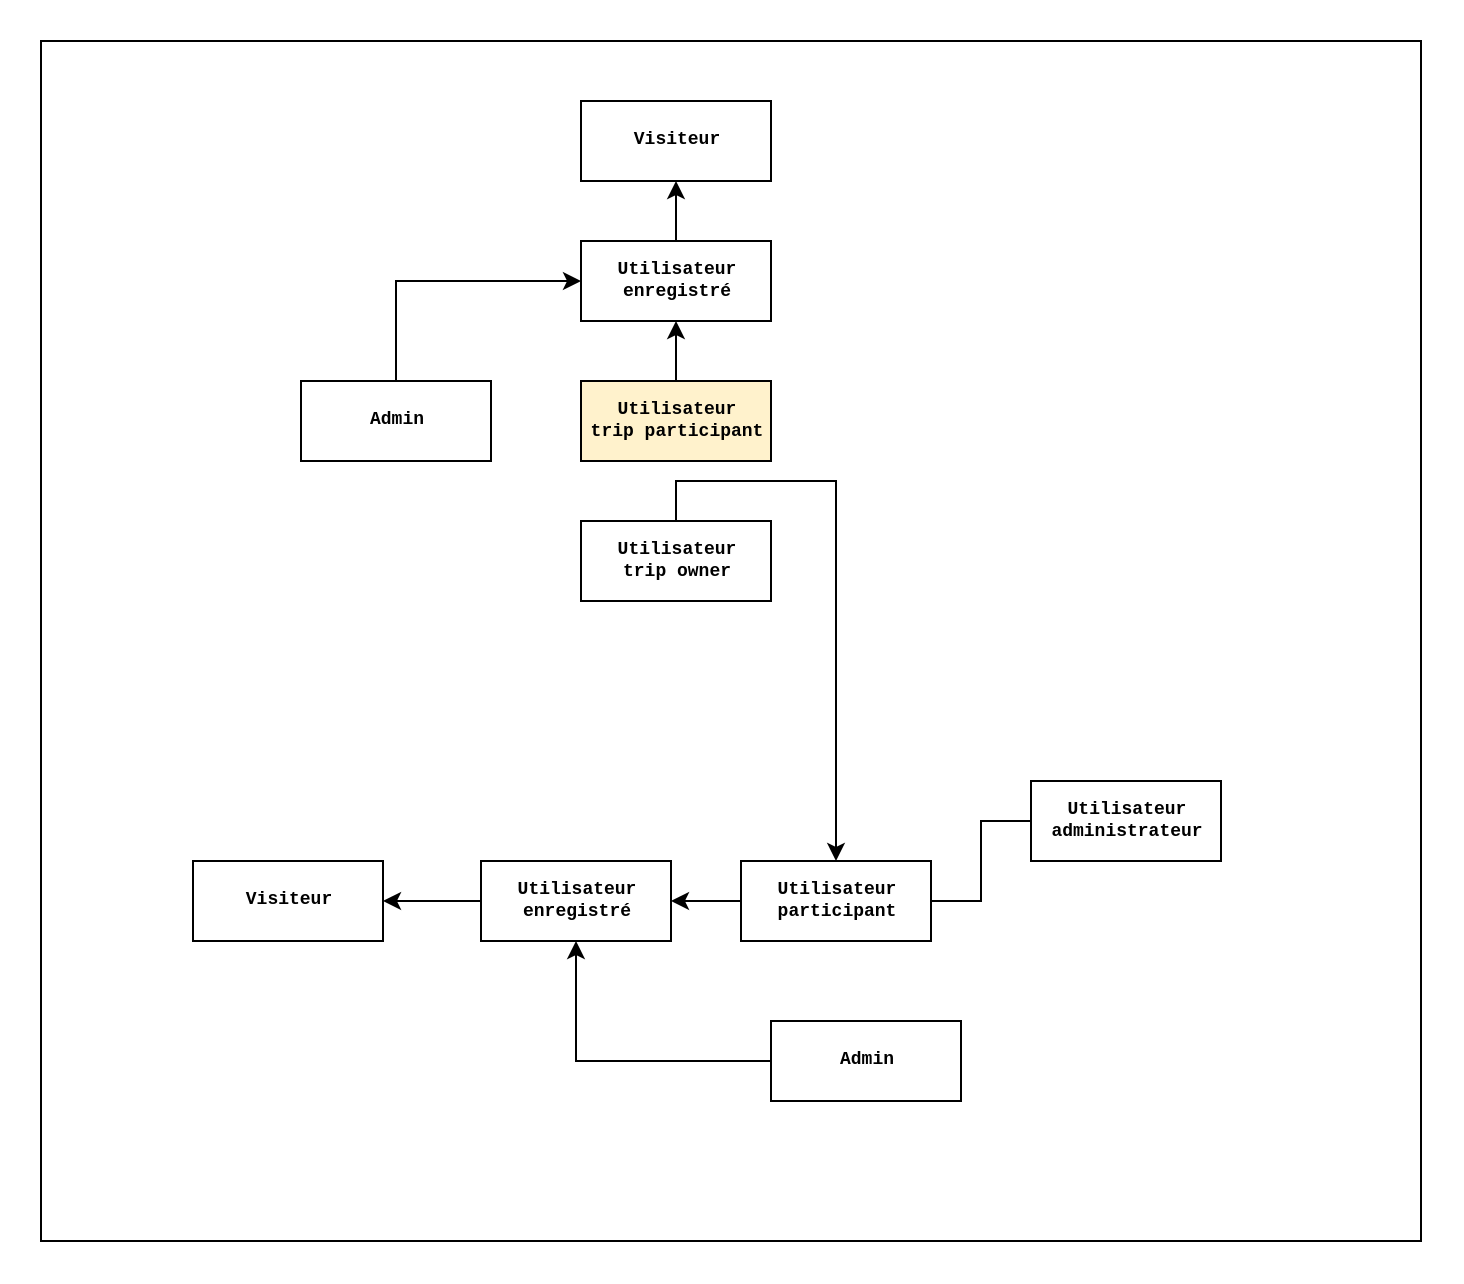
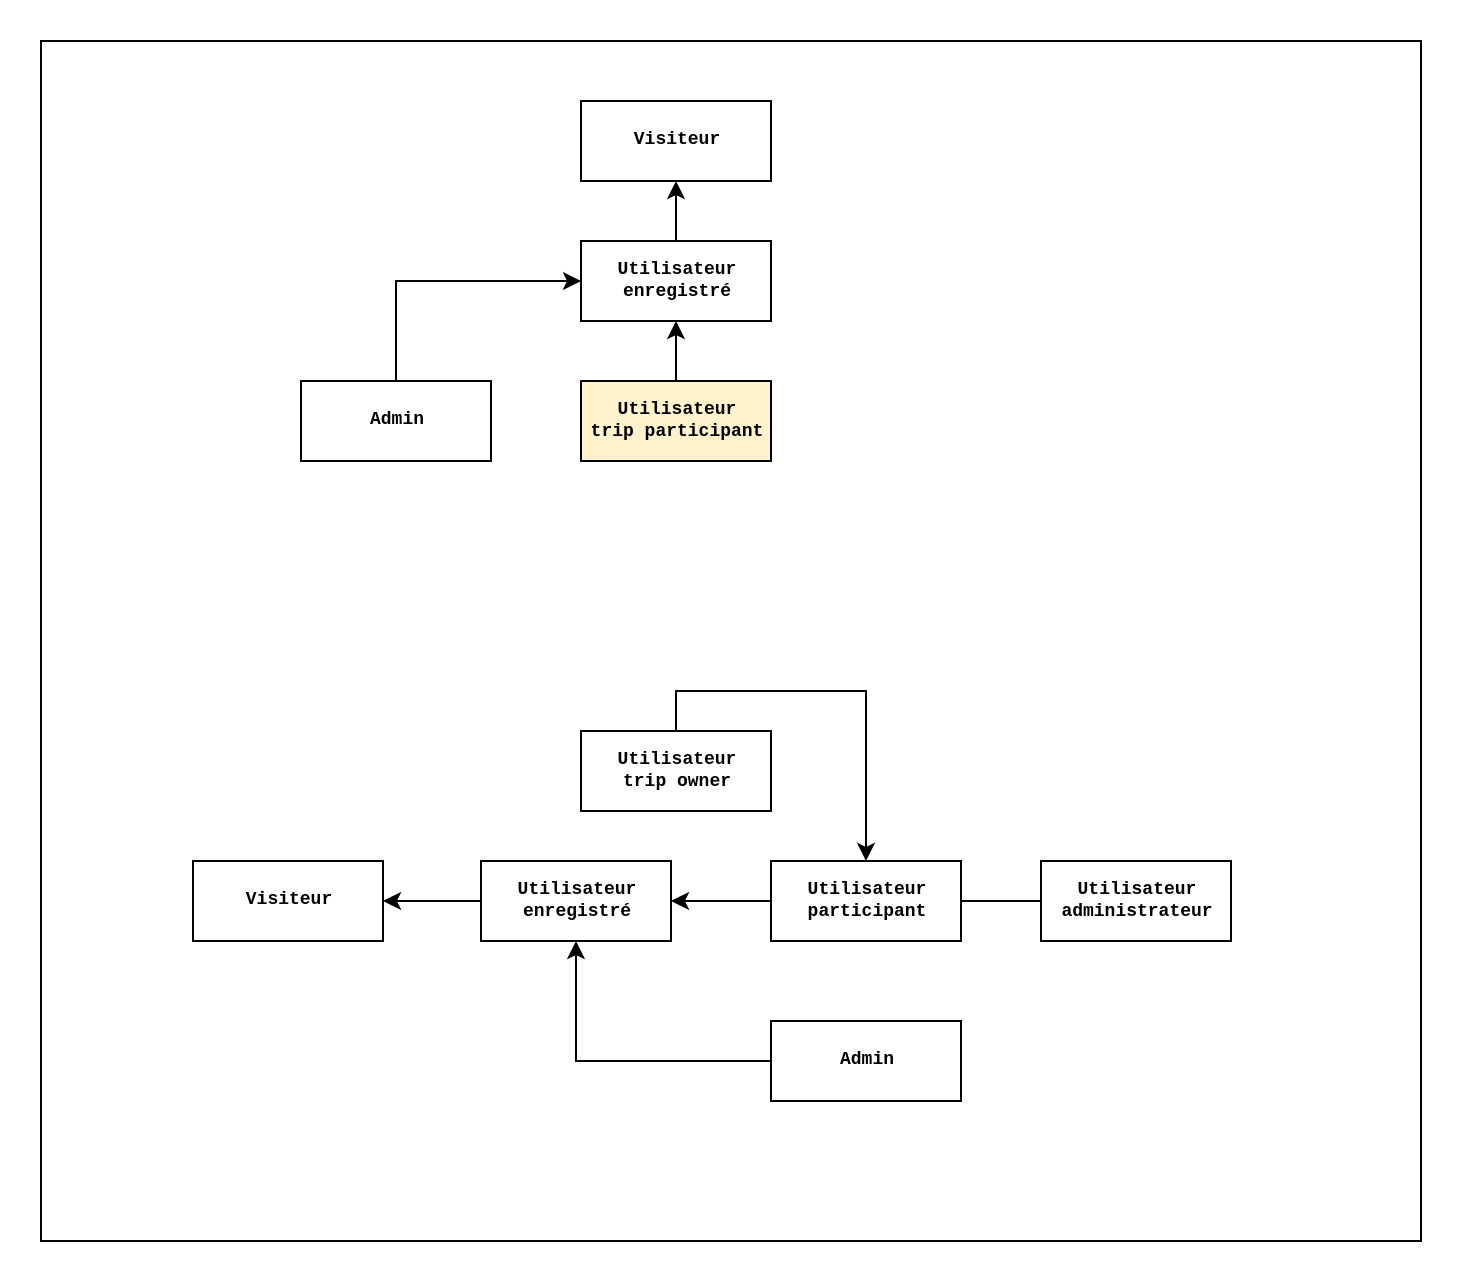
  <mxCell id="0" />
  <mxCell id="1" parent="0" />
  <mxCell id="2" value="" style="html=1;fontFamily=Courier New;fontSize=9;" parent="1" vertex="1"><mxGeometry x="20" y="20" width="690" height="600" as="geometry" /></mxCell>
  <mxCell id="3" value="Visiteur" style="html=1;fontSize=9;fontStyle=1;fontFamily=Courier New;" parent="1" vertex="1"><mxGeometry x="290" y="50" width="95" height="40" as="geometry" /></mxCell>
  <mxCell id="4" style="edgeStyle=orthogonalEdgeStyle;rounded=0;orthogonalLoop=1;jettySize=auto;html=1;exitX=0.5;exitY=0;exitDx=0;exitDy=0;entryX=0.5;entryY=1;entryDx=0;entryDy=0;fontFamily=Courier New;fontSize=9;" parent="1" source="5" target="3" edge="1"><mxGeometry relative="1" as="geometry" /></mxCell>
  <mxCell id="5" value="Utilisateur&lt;br&gt;enregistré" style="html=1;fontSize=9;fontStyle=1;fontFamily=Courier New;" parent="1" vertex="1"><mxGeometry x="290" y="120" width="95" height="40" as="geometry" /></mxCell>
  <mxCell id="6" style="edgeStyle=orthogonalEdgeStyle;rounded=0;orthogonalLoop=1;jettySize=auto;html=1;exitX=0.5;exitY=0;exitDx=0;exitDy=0;entryX=0.5;entryY=1;entryDx=0;entryDy=0;fontFamily=Courier New;fontSize=9;" parent="1" source="7" target="5" edge="1"><mxGeometry relative="1" as="geometry" /></mxCell>
  <mxCell id="7" value="Utilisateur &lt;br&gt;trip participant" style="html=1;fontSize=9;fontStyle=1;fontFamily=Courier New;fillColor=#fff2cc;" parent="1" vertex="1"><mxGeometry x="290" y="190" width="95" height="40" as="geometry" /></mxCell>
  <mxCell id="8" style="edgeStyle=orthogonalEdgeStyle;rounded=0;orthogonalLoop=1;jettySize=auto;html=1;exitX=0.5;exitY=0;exitDx=0;exitDy=0;fontFamily=Courier New;fontSize=9;" parent="1" source="9" target="16" edge="1"><mxGeometry relative="1" as="geometry" /></mxCell>
- <mxCell id="9" value="Utilisateur&lt;br&gt;trip owner" style="html=1;fontSize=9;fontStyle=1;fontFamily=Courier New;" parent="1" vertex="1"><mxGeometry x="290" y="260" width="95" height="40" as="geometry" /></mxCell>
+ <mxCell id="9" value="Utilisateur&lt;br&gt;trip owner" style="html=1;fontSize=9;fontStyle=1;fontFamily=Courier New;" parent="1" vertex="1"><mxGeometry x="290" y="365" width="95" height="40" as="geometry" /></mxCell>
  <mxCell id="10" style="edgeStyle=orthogonalEdgeStyle;rounded=0;orthogonalLoop=1;jettySize=auto;html=1;exitX=0.5;exitY=0;exitDx=0;exitDy=0;entryX=0;entryY=0.5;entryDx=0;entryDy=0;fontFamily=Courier New;fontSize=9;" parent="1" source="11" target="5" edge="1"><mxGeometry relative="1" as="geometry" /></mxCell>
  <mxCell id="11" value="Admin" style="html=1;fontSize=9;fontStyle=1;fontFamily=Courier New;" parent="1" vertex="1"><mxGeometry x="150" y="190" width="95" height="40" as="geometry" /></mxCell>
  <mxCell id="12" value="Visiteur" style="html=1;fontSize=9;fontStyle=1;fontFamily=Courier New;" parent="1" vertex="1"><mxGeometry x="96" y="430" width="95" height="40" as="geometry" /></mxCell>
  <mxCell id="13" style="edgeStyle=orthogonalEdgeStyle;rounded=0;orthogonalLoop=1;jettySize=auto;html=1;exitX=0;exitY=0.5;exitDx=0;exitDy=0;entryX=1;entryY=0.5;entryDx=0;entryDy=0;fontFamily=Courier New;fontSize=9;" parent="1" source="14" target="12" edge="1"><mxGeometry relative="1" as="geometry" /></mxCell>
  <mxCell id="14" value="Utilisateur&lt;br&gt;enregistré" style="html=1;fontSize=9;fontStyle=1;fontFamily=Courier New;" parent="1" vertex="1"><mxGeometry x="240" y="430" width="95" height="40" as="geometry" /></mxCell>
  <mxCell id="15" style="edgeStyle=orthogonalEdgeStyle;rounded=0;orthogonalLoop=1;jettySize=auto;html=1;exitX=0;exitY=0.5;exitDx=0;exitDy=0;entryX=1;entryY=0.5;entryDx=0;entryDy=0;fontFamily=Courier New;fontSize=9;" parent="1" source="16" target="14" edge="1"><mxGeometry relative="1" as="geometry" /></mxCell>
- <mxCell id="16" value="Utilisateur &lt;br&gt;participant" style="html=1;fontSize=9;fontStyle=1;fontFamily=Courier New;" parent="1" vertex="1"><mxGeometry x="370" y="430" width="95" height="40" as="geometry" /></mxCell>
+ <mxCell id="16" value="Utilisateur &lt;br&gt;participant" style="html=1;fontSize=9;fontStyle=1;fontFamily=Courier New;" parent="1" vertex="1"><mxGeometry x="385" y="430" width="95" height="40" as="geometry" /></mxCell>
  <mxCell id="17" style="edgeStyle=orthogonalEdgeStyle;rounded=0;orthogonalLoop=1;jettySize=auto;html=1;exitX=0;exitY=0.5;exitDx=0;exitDy=0;entryX=1;entryY=0.5;entryDx=0;entryDy=0;fontFamily=Courier New;fontSize=9;endArrow=none;" parent="1" source="18" target="16" edge="1"><mxGeometry relative="1" as="geometry" /></mxCell>
- <mxCell id="18" value="Utilisateur&lt;br&gt;administrateur" style="html=1;fontSize=9;fontStyle=1;fontFamily=Courier New;" parent="1" vertex="1"><mxGeometry x="515" y="390" width="95" height="40" as="geometry" /></mxCell>
+ <mxCell id="18" value="Utilisateur&lt;br&gt;administrateur" style="html=1;fontSize=9;fontStyle=1;fontFamily=Courier New;" parent="1" vertex="1"><mxGeometry x="520" y="430" width="95" height="40" as="geometry" /></mxCell>
  <mxCell id="19" style="edgeStyle=orthogonalEdgeStyle;rounded=0;orthogonalLoop=1;jettySize=auto;html=1;exitX=0;exitY=0.5;exitDx=0;exitDy=0;entryX=0.5;entryY=1;entryDx=0;entryDy=0;fontFamily=Courier New;fontSize=9;" parent="1" source="20" target="14" edge="1"><mxGeometry relative="1" as="geometry" /></mxCell>
  <mxCell id="20" value="Admin" style="html=1;fontSize=9;fontStyle=1;fontFamily=Courier New;" parent="1" vertex="1"><mxGeometry x="385" y="510" width="95" height="40" as="geometry" /></mxCell>
